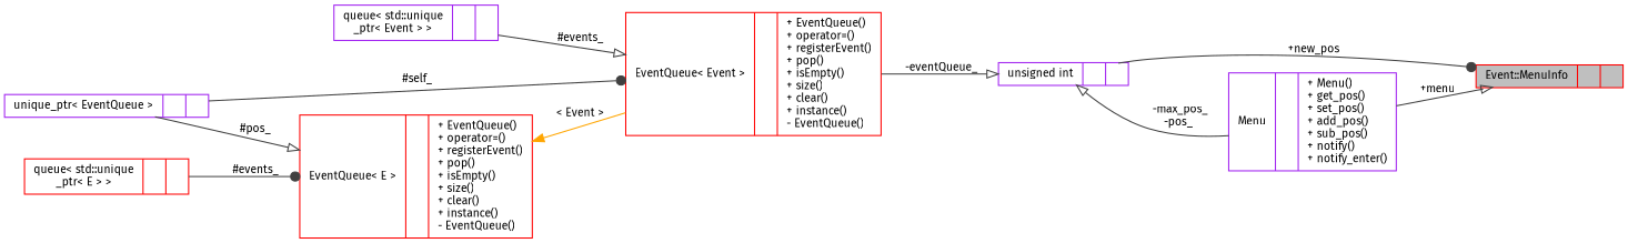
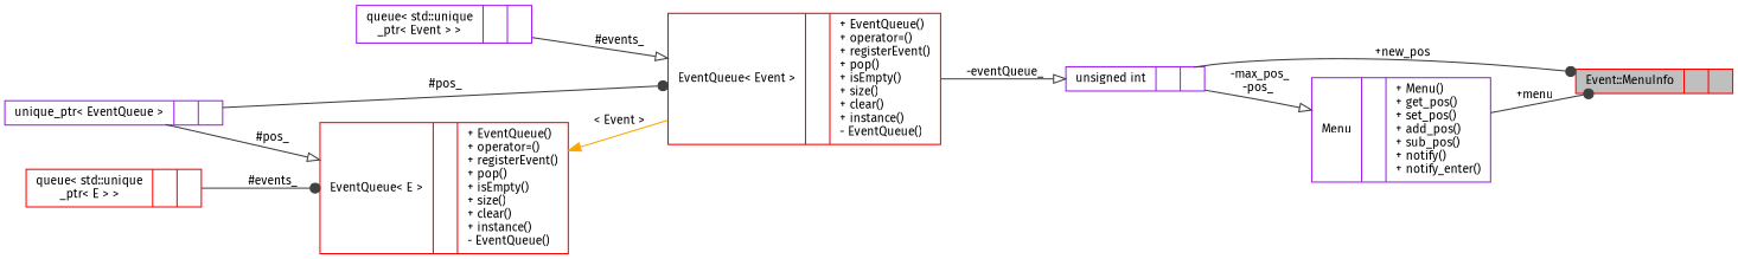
  digraph {
    fontname="Fira Sans"
    rankdir=LR
    node [color=red fontname="Fira Sans" fontsize=10 shape=record]
    edge [arrowhead=dot color=grey25 fontname="Fira Sans" fontsize=10 labelfontname=Helvetica labelfontsize=10 style=solid]
    n1 [fillcolor=grey75 fontcolor=black height=0.2 label="{Event::MenuInfo\n||}" style=filled width=0.4]
    n2 [color=purple height=0.2 label="{unsigned int\n||}" width=0.4]
    n3 [color=purple height=0.2 label="{Menu\n||+ Menu()\l+ get_pos()\l+ set_pos()\l+ add_pos()\l+ sub_pos()\l+ notify()\l+ notify_enter()\l}" width=0.4]
    n4 [height=0.2 label="{EventQueue\< Event \>\n||+ EventQueue()\l+ operator=()\l+ registerEvent()\l+ pop()\l+ isEmpty()\l+ size()\l+ clear()\l+ instance()\l- EventQueue()\l}" width=0.4]
    n5 [color=purple height=0.2 label="{queue\< std::unique\l_ptr\< Event \> \>\n||}" width=0.4]
    n6 [color=purple height=0.2 label="{unique_ptr\< EventQueue \>\n||}" width=0.4]
    n7 [height=0.2 label="{EventQueue\< E \>\n||+ EventQueue()\l+ operator=()\l+ registerEvent()\l+ pop()\l+ isEmpty()\l+ size()\l+ clear()\l+ instance()\l- EventQueue()\l}" width=0.4]
    n8 [height=0.2 label="{queue\< std::unique\l_ptr\< E \> \>\n||}" width=0.4]
    n2 -> n1 [label=" +new_pos"]
-   n3 -> n2 [arrowhead=onormal label=" -max_pos_\n-pos_"]
-   n3 -> n1 [arrowhead=onormal label=" +menu"]
+   n2 -> n3 [arrowhead=onormal label=" -max_pos_\n-pos_"]
+   n3 -> n1 [label=" +menu"]
    n4 -> n2 [arrowhead=onormal label=" -eventQueue_"]
    n5 -> n4 [arrowhead=onormal label=" #events_"]
-   n6 -> n4 [label=" #self_"]
+   n6 -> n4 [label=" #pos_"]
    n6 -> n7 [arrowhead=onormal label=" #pos_"]
    n7 -> n4 [color=orange dir=back label=" \< Event \>" arrowhead=""]
    n8 -> n7 [label=" #events_"]
  }
